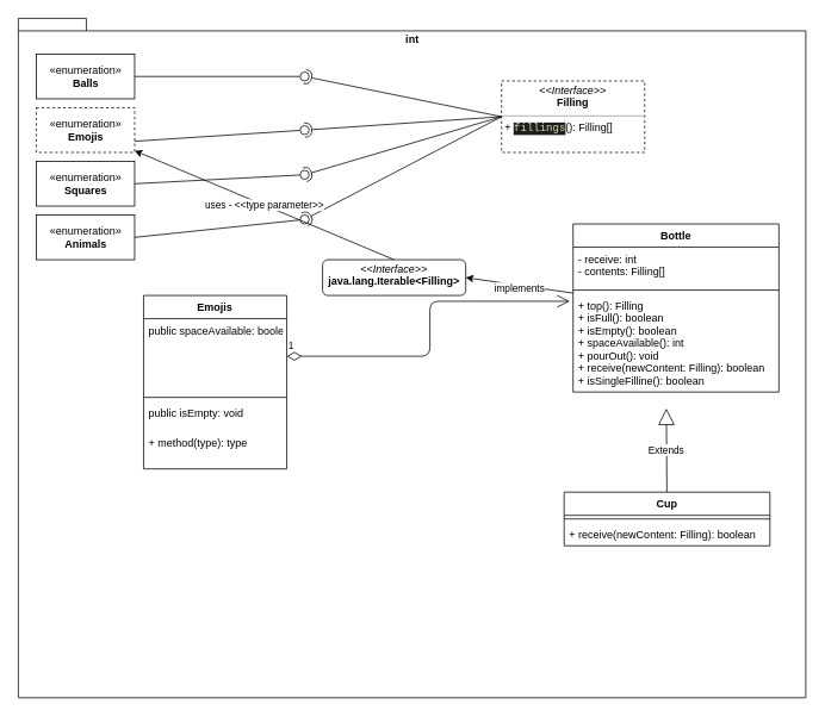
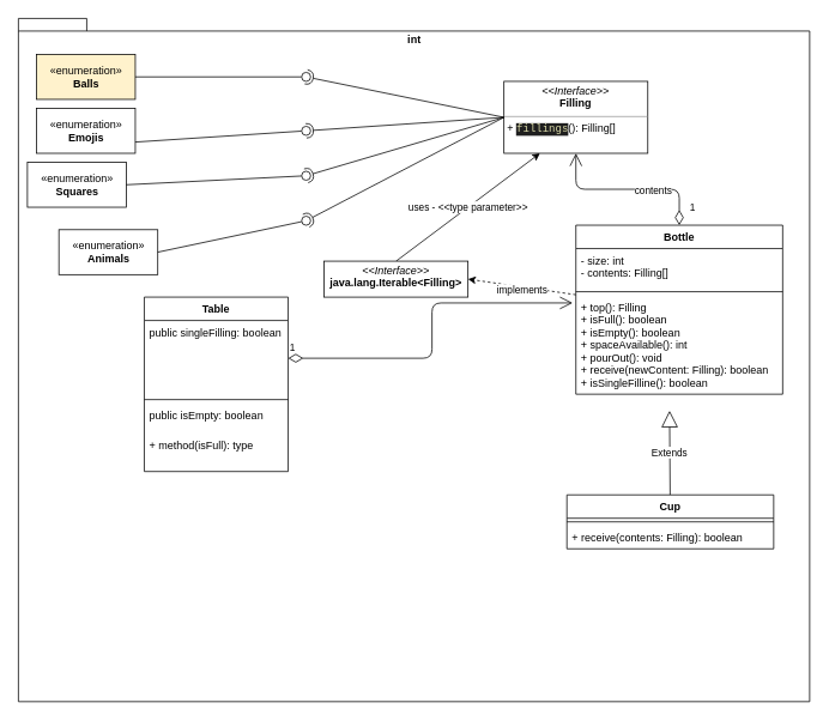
  <mxCell id="0" />
  <mxCell id="1" parent="0" />
  <mxCell id="2" value="int" style="shape=folder;fontStyle=1;spacingTop=10;tabWidth=40;tabHeight=14;tabPosition=left;html=1;align=center;horizontal=1;verticalAlign=top;" vertex="1" parent="1"><mxGeometry x="20" y="20" width="880" height="760" as="geometry" /></mxCell>
- <mxCell id="3" style="edgeStyle=none;html=1;entryX=1;entryY=0.5;entryDx=0;entryDy=0;" edge="1" parent="1" source="5" target="27"><mxGeometry relative="1" as="geometry" /></mxCell>
+ <mxCell id="3" style="edgeStyle=none;html=1;entryX=1;entryY=0.5;entryDx=0;entryDy=0;dashed=1;" edge="1" parent="1" source="5" target="27"><mxGeometry relative="1" as="geometry" /></mxCell>
  <mxCell id="4" value="implements" style="edgeLabel;html=1;align=center;verticalAlign=middle;resizable=0;points=[];" vertex="1" connectable="0" parent="3"><mxGeometry x="0.004" y="2" relative="1" as="geometry"><mxPoint y="1" as="offset" /></mxGeometry></mxCell>
  <mxCell id="5" value="Bottle" style="swimlane;fontStyle=1;align=center;verticalAlign=top;childLayout=stackLayout;horizontal=1;startSize=26;horizontalStack=0;resizeParent=1;resizeParentMax=0;resizeLast=0;collapsible=1;marginBottom=0;" vertex="1" parent="1"><mxGeometry x="640" y="250" width="230" height="188" as="geometry"><mxRectangle x="600" y="363" width="70" height="30" as="alternateBounds" /></mxGeometry></mxCell>
- <mxCell id="6" value="- receive: int&#10;- contents: Filling[]" style="text;strokeColor=none;fillColor=none;align=left;verticalAlign=top;spacingLeft=4;spacingRight=4;overflow=hidden;rotatable=0;points=[[0,0.5],[1,0.5]];portConstraint=eastwest;" vertex="1" parent="5"><mxGeometry y="26" width="230" height="44" as="geometry" /></mxCell>
+ <mxCell id="6" value="- size: int&#10;- contents: Filling[]" style="text;strokeColor=none;fillColor=none;align=left;verticalAlign=top;spacingLeft=4;spacingRight=4;overflow=hidden;rotatable=0;points=[[0,0.5],[1,0.5]];portConstraint=eastwest;" vertex="1" parent="5"><mxGeometry y="26" width="230" height="44" as="geometry" /></mxCell>
  <mxCell id="7" value="" style="line;strokeWidth=1;fillColor=none;align=left;verticalAlign=middle;spacingTop=-1;spacingLeft=3;spacingRight=3;rotatable=0;labelPosition=right;points=[];portConstraint=eastwest;strokeColor=inherit;" vertex="1" parent="5"><mxGeometry y="70" width="230" height="8" as="geometry" /></mxCell>
  <mxCell id="8" value="+ top(): Filling&#10;+ isFull(): boolean&#10;+ isEmpty(): boolean&#10;+ spaceAvailable(): int&#10;+ pourOut(): void&#10;+ receive(newContent: Filling): boolean&#10;+ isSingleFilline(): boolean" style="text;strokeColor=none;fillColor=none;align=left;verticalAlign=top;spacingLeft=4;spacingRight=4;overflow=hidden;rotatable=0;points=[[0,0.5],[1,0.5]];portConstraint=eastwest;" vertex="1" parent="5"><mxGeometry y="78" width="230" height="110" as="geometry" /></mxCell>
- <mxCell id="9" value="&lt;p style=&quot;margin:0px;margin-top:4px;text-align:center;&quot;&gt;&lt;i&gt;&amp;lt;&amp;lt;Interface&amp;gt;&amp;gt;&lt;/i&gt;&lt;br&gt;&lt;b&gt;Filling&lt;/b&gt;&lt;/p&gt;&lt;hr size=&quot;1&quot;&gt;&lt;p style=&quot;margin:0px;margin-left:4px;&quot;&gt;+&amp;nbsp;&lt;span style=&quot;color: rgb(220, 220, 170); background-color: rgb(31, 31, 31); font-family: Menlo, Monaco, &amp;quot;Courier New&amp;quot;, monospace;&quot;&gt;fillings&lt;/span&gt;&lt;span style=&quot;background-color: initial;&quot;&gt;(): Filling[]&lt;/span&gt;&lt;/p&gt;" style="verticalAlign=top;align=left;overflow=fill;fontSize=12;fontFamily=Helvetica;html=1;dashed=1;" vertex="1" parent="1"><mxGeometry x="560" y="90" width="160" height="80" as="geometry" /></mxCell>
- <mxCell id="10" value="«enumeration»&lt;br&gt;&lt;b&gt;Balls&lt;br&gt;&lt;/b&gt;" style="html=1;" vertex="1" parent="1"><mxGeometry x="40" y="60" width="110" height="50" as="geometry" /></mxCell>
- <mxCell id="11" value="«enumeration»&lt;br&gt;&lt;b&gt;Emojis&lt;br&gt;&lt;/b&gt;" style="html=1;dashed=1;" vertex="1" parent="1"><mxGeometry x="40" y="120" width="110" height="50" as="geometry" /></mxCell>
- <mxCell id="12" value="«enumeration»&lt;br&gt;&lt;b&gt;Squares&lt;br&gt;&lt;/b&gt;" style="html=1;" vertex="1" parent="1"><mxGeometry x="40" y="180" width="110" height="50" as="geometry" /></mxCell>
+ <mxCell id="9" value="&lt;p style=&quot;margin:0px;margin-top:4px;text-align:center;&quot;&gt;&lt;i&gt;&amp;lt;&amp;lt;Interface&amp;gt;&amp;gt;&lt;/i&gt;&lt;br&gt;&lt;b&gt;Filling&lt;/b&gt;&lt;/p&gt;&lt;hr size=&quot;1&quot;&gt;&lt;p style=&quot;margin:0px;margin-left:4px;&quot;&gt;+&amp;nbsp;&lt;span style=&quot;color: rgb(220, 220, 170); background-color: rgb(31, 31, 31); font-family: Menlo, Monaco, &amp;quot;Courier New&amp;quot;, monospace;&quot;&gt;fillings&lt;/span&gt;&lt;span style=&quot;background-color: initial;&quot;&gt;(): Filling[]&lt;/span&gt;&lt;/p&gt;" style="verticalAlign=top;align=left;overflow=fill;fontSize=12;fontFamily=Helvetica;html=1;" vertex="1" parent="1"><mxGeometry x="560" y="90" width="160" height="80" as="geometry" /></mxCell>
+ <mxCell id="10" value="«enumeration»&lt;br&gt;&lt;b&gt;Balls&lt;br&gt;&lt;/b&gt;" style="html=1;fillColor=#fff2cc;" vertex="1" parent="1"><mxGeometry x="40" y="60" width="110" height="50" as="geometry" /></mxCell>
+ <mxCell id="11" value="«enumeration»&lt;br&gt;&lt;b&gt;Emojis&lt;br&gt;&lt;/b&gt;" style="html=1;" vertex="1" parent="1"><mxGeometry x="40" y="120" width="110" height="50" as="geometry" /></mxCell>
+ <mxCell id="12" value="«enumeration»&lt;br&gt;&lt;b&gt;Squares&lt;br&gt;&lt;/b&gt;" style="html=1;" vertex="1" parent="1"><mxGeometry x="30" y="180" width="110" height="50" as="geometry" /></mxCell>
  <mxCell id="13" value="" style="rounded=0;orthogonalLoop=1;jettySize=auto;html=1;endArrow=none;endFill=0;sketch=0;sourcePerimeterSpacing=0;targetPerimeterSpacing=0;exitX=1;exitY=0.5;exitDx=0;exitDy=0;" edge="1" target="15" parent="1" source="10"><mxGeometry relative="1" as="geometry"><mxPoint x="320" y="85" as="sourcePoint" /></mxGeometry></mxCell>
  <mxCell id="14" value="" style="rounded=0;orthogonalLoop=1;jettySize=auto;html=1;endArrow=halfCircle;endFill=0;entryX=0.5;entryY=0.5;endSize=6;strokeWidth=1;sketch=0;exitX=0;exitY=0.5;exitDx=0;exitDy=0;" edge="1" target="15" parent="1" source="9"><mxGeometry relative="1" as="geometry"><mxPoint x="360" y="85" as="sourcePoint" /></mxGeometry></mxCell>
  <mxCell id="15" value="" style="ellipse;whiteSpace=wrap;html=1;align=center;aspect=fixed;resizable=0;points=[];outlineConnect=0;sketch=0;" vertex="1" parent="1"><mxGeometry x="335" y="80" width="10" height="10" as="geometry" /></mxCell>
  <mxCell id="16" value="" style="rounded=0;orthogonalLoop=1;jettySize=auto;html=1;endArrow=none;endFill=0;sketch=0;sourcePerimeterSpacing=0;targetPerimeterSpacing=0;exitX=1;exitY=0.75;exitDx=0;exitDy=0;" edge="1" target="18" parent="1" source="11"><mxGeometry relative="1" as="geometry"><mxPoint x="320" y="145" as="sourcePoint" /></mxGeometry></mxCell>
  <mxCell id="17" value="" style="rounded=0;orthogonalLoop=1;jettySize=auto;html=1;endArrow=halfCircle;endFill=0;entryX=0.5;entryY=0.5;endSize=6;strokeWidth=1;sketch=0;exitX=0;exitY=0.5;exitDx=0;exitDy=0;" edge="1" target="18" parent="1" source="9"><mxGeometry relative="1" as="geometry"><mxPoint x="360" y="145" as="sourcePoint" /></mxGeometry></mxCell>
  <mxCell id="18" value="" style="ellipse;whiteSpace=wrap;html=1;align=center;aspect=fixed;resizable=0;points=[];outlineConnect=0;sketch=0;" vertex="1" parent="1"><mxGeometry x="335" y="140" width="10" height="10" as="geometry" /></mxCell>
  <mxCell id="19" value="" style="rounded=0;orthogonalLoop=1;jettySize=auto;html=1;endArrow=none;endFill=0;sketch=0;sourcePerimeterSpacing=0;targetPerimeterSpacing=0;exitX=1;exitY=0.5;exitDx=0;exitDy=0;" edge="1" target="21" parent="1" source="12"><mxGeometry relative="1" as="geometry"><mxPoint x="320" y="195" as="sourcePoint" /></mxGeometry></mxCell>
  <mxCell id="20" value="" style="rounded=0;orthogonalLoop=1;jettySize=auto;html=1;endArrow=halfCircle;endFill=0;entryX=0.5;entryY=0.5;endSize=6;strokeWidth=1;sketch=0;exitX=0;exitY=0.5;exitDx=0;exitDy=0;" edge="1" target="21" parent="1" source="9"><mxGeometry relative="1" as="geometry"><mxPoint x="360" y="195" as="sourcePoint" /></mxGeometry></mxCell>
  <mxCell id="21" value="" style="ellipse;whiteSpace=wrap;html=1;align=center;aspect=fixed;resizable=0;points=[];outlineConnect=0;sketch=0;" vertex="1" parent="1"><mxGeometry x="335" y="190" width="10" height="10" as="geometry" /></mxCell>
- <mxCell id="22" value="«enumeration»&lt;br&gt;&lt;b&gt;Animals&lt;br&gt;&lt;/b&gt;" style="html=1;" vertex="1" parent="1"><mxGeometry x="40" y="240" width="110" height="50" as="geometry" /></mxCell>
+ <mxCell id="22" value="«enumeration»&lt;br&gt;&lt;b&gt;Animals&lt;br&gt;&lt;/b&gt;" style="html=1;" vertex="1" parent="1"><mxGeometry x="65" y="255" width="110" height="50" as="geometry" /></mxCell>
  <mxCell id="23" value="" style="rounded=0;orthogonalLoop=1;jettySize=auto;html=1;endArrow=none;endFill=0;sketch=0;sourcePerimeterSpacing=0;targetPerimeterSpacing=0;exitX=1;exitY=0.5;exitDx=0;exitDy=0;" edge="1" target="25" parent="1" source="22"><mxGeometry relative="1" as="geometry"><mxPoint x="320" y="245" as="sourcePoint" /></mxGeometry></mxCell>
  <mxCell id="24" value="" style="rounded=0;orthogonalLoop=1;jettySize=auto;html=1;endArrow=halfCircle;endFill=0;entryX=0.5;entryY=0.5;endSize=6;strokeWidth=1;sketch=0;exitX=0;exitY=0.5;exitDx=0;exitDy=0;" edge="1" target="25" parent="1" source="9"><mxGeometry relative="1" as="geometry"><mxPoint x="360" y="245" as="sourcePoint" /></mxGeometry></mxCell>
  <mxCell id="25" value="" style="ellipse;whiteSpace=wrap;html=1;align=center;aspect=fixed;resizable=0;points=[];outlineConnect=0;sketch=0;" vertex="1" parent="1"><mxGeometry x="335" y="240" width="10" height="10" as="geometry" /></mxCell>
- <mxCell id="26" value="uses - &amp;lt;&amp;lt;type parameter&amp;gt;&amp;gt;" style="edgeStyle=none;html=1;exitX=0.5;exitY=0;exitDx=0;exitDy=0;" edge="1" parent="1" source="27" target="11"><mxGeometry relative="1" as="geometry"><mxPoint x="426.429" y="320" as="sourcePoint" /></mxGeometry></mxCell>
- <mxCell id="27" value="&lt;p style=&quot;margin:0px;margin-top:4px;text-align:center;&quot;&gt;&lt;i&gt;&amp;lt;&amp;lt;Interface&amp;gt;&amp;gt;&lt;/i&gt;&lt;br&gt;&lt;b&gt;java.lang.Iterable&amp;lt;Filling&amp;gt;&lt;/b&gt;&lt;/p&gt;" style="verticalAlign=top;align=left;overflow=fill;fontSize=12;fontFamily=Helvetica;html=1;rounded=1;" vertex="1" parent="1"><mxGeometry x="360" y="290" width="160" height="40" as="geometry" /></mxCell>
+ <mxCell id="26" value="uses - &amp;lt;&amp;lt;type parameter&amp;gt;&amp;gt;" style="edgeStyle=none;html=1;entryX=0.25;entryY=1;entryDx=0;entryDy=0;exitX=0.5;exitY=0;exitDx=0;exitDy=0;" edge="1" parent="1" source="27" target="9"><mxGeometry relative="1" as="geometry"><mxPoint x="426.429" y="320" as="sourcePoint" /></mxGeometry></mxCell>
+ <mxCell id="27" value="&lt;p style=&quot;margin:0px;margin-top:4px;text-align:center;&quot;&gt;&lt;i&gt;&amp;lt;&amp;lt;Interface&amp;gt;&amp;gt;&lt;/i&gt;&lt;br&gt;&lt;b&gt;java.lang.Iterable&amp;lt;Filling&amp;gt;&lt;/b&gt;&lt;/p&gt;" style="verticalAlign=top;align=left;overflow=fill;fontSize=12;fontFamily=Helvetica;html=1;" vertex="1" parent="1"><mxGeometry x="360" y="290" width="160" height="40" as="geometry" /></mxCell>
  <mxCell id="28" value="Extends" style="endArrow=block;endSize=16;endFill=0;html=1;entryX=0.453;entryY=1.167;entryDx=0;entryDy=0;entryPerimeter=0;" edge="1" parent="1" source="29" target="8"><mxGeometry width="160" relative="1" as="geometry"><mxPoint x="360" y="490" as="sourcePoint" /><mxPoint x="520" y="490" as="targetPoint" /></mxGeometry></mxCell>
  <mxCell id="29" value="Cup" style="swimlane;fontStyle=1;align=center;verticalAlign=top;childLayout=stackLayout;horizontal=1;startSize=26;horizontalStack=0;resizeParent=1;resizeParentMax=0;resizeLast=0;collapsible=1;marginBottom=0;" vertex="1" parent="1"><mxGeometry x="630" y="550" width="230" height="60" as="geometry"><mxRectangle x="600" y="363" width="70" height="30" as="alternateBounds" /></mxGeometry></mxCell>
  <mxCell id="30" value="" style="line;strokeWidth=1;fillColor=none;align=left;verticalAlign=middle;spacingTop=-1;spacingLeft=3;spacingRight=3;rotatable=0;labelPosition=right;points=[];portConstraint=eastwest;strokeColor=inherit;" vertex="1" parent="29"><mxGeometry y="26" width="230" height="8" as="geometry" /></mxCell>
- <mxCell id="31" value="+ receive(newContent: Filling): boolean" style="text;strokeColor=none;fillColor=none;align=left;verticalAlign=top;spacingLeft=4;spacingRight=4;overflow=hidden;rotatable=0;points=[[0,0.5],[1,0.5]];portConstraint=eastwest;" vertex="1" parent="29"><mxGeometry y="34" width="230" height="26" as="geometry" /></mxCell>
- <mxCell id="32" value="Emojis" style="swimlane;fontStyle=1;align=center;verticalAlign=top;childLayout=stackLayout;horizontal=1;startSize=26;horizontalStack=0;resizeParent=1;resizeParentMax=0;resizeLast=0;collapsible=1;marginBottom=0;" vertex="1" parent="1"><mxGeometry x="160" y="330" width="160" height="194" as="geometry"><mxRectangle x="600" y="363" width="70" height="30" as="alternateBounds" /></mxGeometry></mxCell>
- <mxCell id="33" value="public spaceAvailable: boolean" style="text;strokeColor=none;fillColor=none;align=left;verticalAlign=top;spacingLeft=4;spacingRight=4;overflow=hidden;rotatable=0;points=[[0,0.5],[1,0.5]];portConstraint=eastwest;" vertex="1" parent="32"><mxGeometry y="26" width="160" height="84" as="geometry" /></mxCell>
+ <mxCell id="31" value="+ receive(contents: Filling): boolean" style="text;strokeColor=none;fillColor=none;align=left;verticalAlign=top;spacingLeft=4;spacingRight=4;overflow=hidden;rotatable=0;points=[[0,0.5],[1,0.5]];portConstraint=eastwest;" vertex="1" parent="29"><mxGeometry y="34" width="230" height="26" as="geometry" /></mxCell>
+ <mxCell id="32" value="Table" style="swimlane;fontStyle=1;align=center;verticalAlign=top;childLayout=stackLayout;horizontal=1;startSize=26;horizontalStack=0;resizeParent=1;resizeParentMax=0;resizeLast=0;collapsible=1;marginBottom=0;" vertex="1" parent="1"><mxGeometry x="160" y="330" width="160" height="194" as="geometry"><mxRectangle x="600" y="363" width="70" height="30" as="alternateBounds" /></mxGeometry></mxCell>
+ <mxCell id="33" value="public singleFilling: boolean" style="text;strokeColor=none;fillColor=none;align=left;verticalAlign=top;spacingLeft=4;spacingRight=4;overflow=hidden;rotatable=0;points=[[0,0.5],[1,0.5]];portConstraint=eastwest;" vertex="1" parent="32"><mxGeometry y="26" width="160" height="84" as="geometry" /></mxCell>
  <mxCell id="34" value="" style="line;strokeWidth=1;fillColor=none;align=left;verticalAlign=middle;spacingTop=-1;spacingLeft=3;spacingRight=3;rotatable=0;labelPosition=right;points=[];portConstraint=eastwest;strokeColor=inherit;" vertex="1" parent="32"><mxGeometry y="110" width="160" height="8" as="geometry" /></mxCell>
- <mxCell id="35" value="public isEmpty: void" style="text;strokeColor=none;fillColor=none;align=left;verticalAlign=top;spacingLeft=4;spacingRight=4;overflow=hidden;rotatable=0;points=[[0,0.5],[1,0.5]];portConstraint=eastwest;" vertex="1" parent="32"><mxGeometry y="118" width="160" height="34" as="geometry" /></mxCell>
- <mxCell id="36" value="+ method(type): type" style="text;strokeColor=none;fillColor=none;align=left;verticalAlign=top;spacingLeft=4;spacingRight=4;overflow=hidden;rotatable=0;points=[[0,0.5],[1,0.5]];portConstraint=eastwest;" vertex="1" parent="32"><mxGeometry y="152" width="160" height="42" as="geometry" /></mxCell>
+ <mxCell id="35" value="public isEmpty: boolean" style="text;strokeColor=none;fillColor=none;align=left;verticalAlign=top;spacingLeft=4;spacingRight=4;overflow=hidden;rotatable=0;points=[[0,0.5],[1,0.5]];portConstraint=eastwest;" vertex="1" parent="32"><mxGeometry y="118" width="160" height="34" as="geometry" /></mxCell>
+ <mxCell id="36" value="+ method(isFull): type" style="text;strokeColor=none;fillColor=none;align=left;verticalAlign=top;spacingLeft=4;spacingRight=4;overflow=hidden;rotatable=0;points=[[0,0.5],[1,0.5]];portConstraint=eastwest;" vertex="1" parent="32"><mxGeometry y="152" width="160" height="42" as="geometry" /></mxCell>
  <mxCell id="37" value="1" style="endArrow=open;html=1;endSize=12;startArrow=diamondThin;startSize=14;startFill=0;edgeStyle=orthogonalEdgeStyle;align=left;verticalAlign=bottom;exitX=1;exitY=0.5;exitDx=0;exitDy=0;entryX=-0.016;entryY=0.077;entryDx=0;entryDy=0;entryPerimeter=0;" edge="1" parent="1" source="33" target="8"><mxGeometry x="-1" y="3" relative="1" as="geometry"><mxPoint x="380" y="470" as="sourcePoint" /><mxPoint x="540" y="470" as="targetPoint" /></mxGeometry></mxCell>
+ <mxCell id="38" value="1" style="endArrow=open;html=1;endSize=12;startArrow=diamondThin;startSize=14;startFill=0;edgeStyle=orthogonalEdgeStyle;align=left;verticalAlign=bottom;exitX=0.5;exitY=0;exitDx=0;exitDy=0;entryX=0.5;entryY=1;entryDx=0;entryDy=0;" edge="1" parent="1" source="5" target="9"><mxGeometry x="-0.895" y="-10" relative="1" as="geometry"><mxPoint x="790" y="210" as="sourcePoint" /><mxPoint x="950" y="210" as="targetPoint" /><mxPoint as="offset" /></mxGeometry></mxCell>
+ <mxCell id="39" value="contents" style="edgeLabel;html=1;align=center;verticalAlign=middle;resizable=0;points=[];" vertex="1" connectable="0" parent="38"><mxGeometry x="-0.282" y="1" relative="1" as="geometry"><mxPoint as="offset" /></mxGeometry></mxCell>
